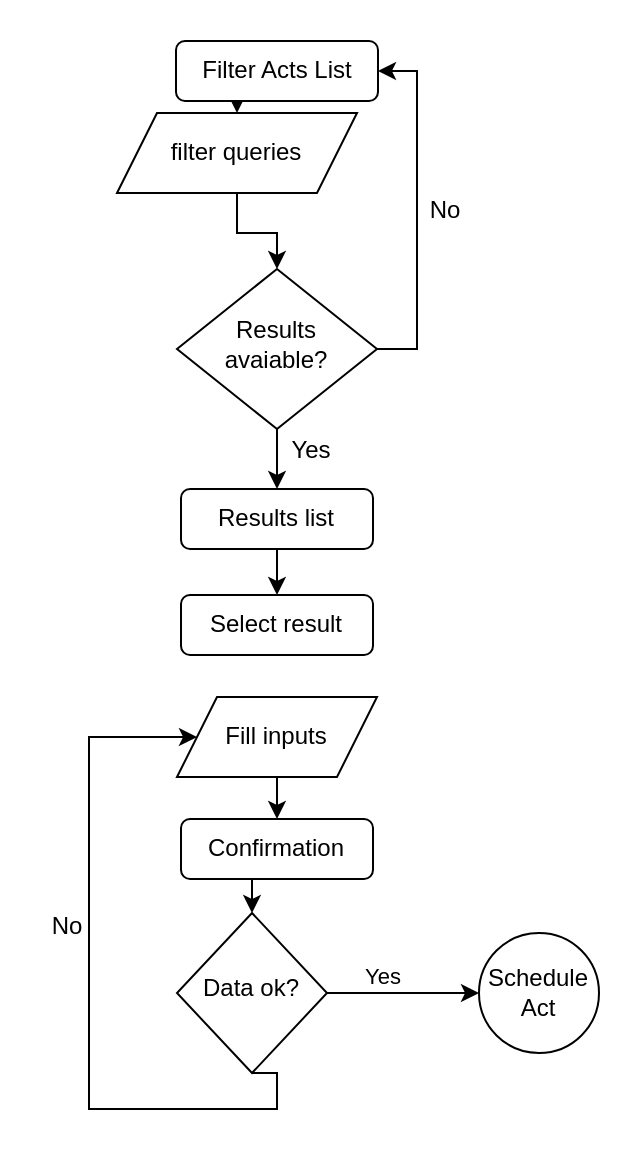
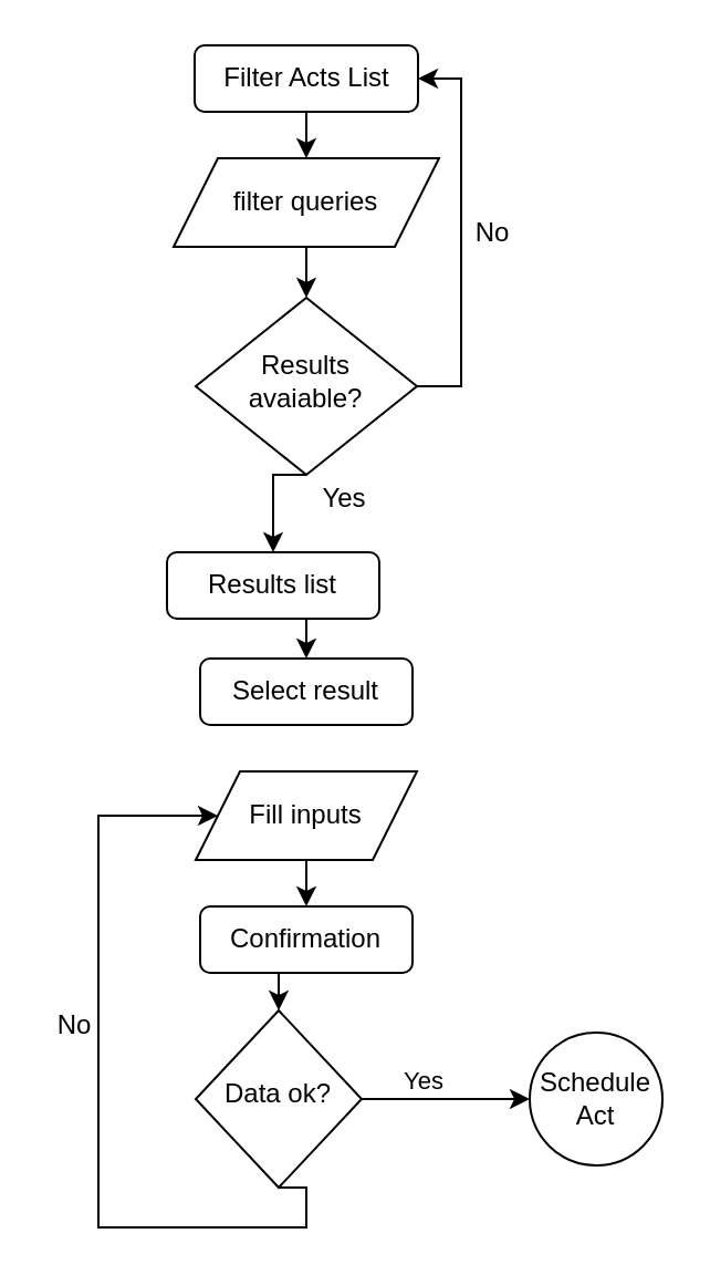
  <mxCell id="0" />
  <mxCell id="1" parent="0" />
  <mxCell id="2" style="edgeStyle=orthogonalEdgeStyle;rounded=0;orthogonalLoop=1;jettySize=auto;html=1;exitX=1;exitY=0.5;exitDx=0;exitDy=0;entryX=1;entryY=0.5;entryDx=0;entryDy=0;" parent="1" source="4" target="7" edge="1"><mxGeometry relative="1" as="geometry"><mxPoint x="247" y="228" as="targetPoint" /></mxGeometry></mxCell>
  <mxCell id="3" style="edgeStyle=orthogonalEdgeStyle;rounded=0;orthogonalLoop=1;jettySize=auto;html=1;exitX=0.5;exitY=1;exitDx=0;exitDy=0;entryX=0.5;entryY=0;entryDx=0;entryDy=0;" parent="1" source="4" target="12" edge="1"><mxGeometry relative="1" as="geometry"><mxPoint x="117" y="358" as="targetPoint" /></mxGeometry></mxCell>
  <mxCell id="4" value="Results avaiable?" style="rhombus;whiteSpace=wrap;html=1;shadow=0;fontFamily=Helvetica;fontSize=12;align=center;strokeWidth=1;spacing=6;spacingTop=-4;" parent="1" vertex="1"><mxGeometry x="88" y="134" width="100" height="80" as="geometry" /></mxCell>
  <mxCell id="5" value="" style="edgeStyle=orthogonalEdgeStyle;rounded=0;orthogonalLoop=1;jettySize=auto;html=1;exitX=0.5;exitY=1;exitDx=0;exitDy=0;" parent="1" source="8" target="4" edge="1"><mxGeometry relative="1" as="geometry" /></mxCell>
  <mxCell id="6" style="edgeStyle=orthogonalEdgeStyle;rounded=0;orthogonalLoop=1;jettySize=auto;html=1;exitX=0.5;exitY=1;exitDx=0;exitDy=0;entryX=0.5;entryY=0;entryDx=0;entryDy=0;" parent="1" source="7" target="8" edge="1"><mxGeometry relative="1" as="geometry" /></mxCell>
  <mxCell id="7" value="Filter Acts List" style="rounded=1;whiteSpace=wrap;html=1;fontSize=12;glass=0;strokeWidth=1;shadow=0;" parent="1" vertex="1"><mxGeometry x="87.5" y="20" width="101" height="30" as="geometry" /></mxCell>
- <mxCell id="8" value="filter queries" style="shape=parallelogram;perimeter=parallelogramPerimeter;whiteSpace=wrap;html=1;fixedSize=1;" parent="1" vertex="1"><mxGeometry x="58" y="56" width="120" height="40" as="geometry" /></mxCell>
+ <mxCell id="8" value="filter queries" style="shape=parallelogram;perimeter=parallelogramPerimeter;whiteSpace=wrap;html=1;fixedSize=1;" parent="1" vertex="1"><mxGeometry x="78" y="71" width="120" height="40" as="geometry" /></mxCell>
  <mxCell id="9" value="No" style="text;html=1;align=center;verticalAlign=middle;resizable=0;points=[];autosize=1;strokeColor=none;fillColor=none;" parent="1" vertex="1"><mxGeometry x="207" y="95" width="30" height="20" as="geometry" /></mxCell>
  <mxCell id="10" value="Yes" style="text;html=1;align=center;verticalAlign=middle;resizable=0;points=[];autosize=1;strokeColor=none;fillColor=none;" parent="1" vertex="1"><mxGeometry x="135" y="215" width="40" height="20" as="geometry" /></mxCell>
  <mxCell id="11" style="edgeStyle=orthogonalEdgeStyle;rounded=0;orthogonalLoop=1;jettySize=auto;html=1;exitX=0.5;exitY=1;exitDx=0;exitDy=0;entryX=0.5;entryY=0;entryDx=0;entryDy=0;" parent="1" source="12" target="13" edge="1"><mxGeometry relative="1" as="geometry"><mxPoint x="227" y="333" as="targetPoint" /></mxGeometry></mxCell>
- <mxCell id="12" value="Results list" style="rounded=1;whiteSpace=wrap;html=1;fontSize=12;glass=0;strokeWidth=1;shadow=0;" parent="1" vertex="1"><mxGeometry x="90" y="244" width="96" height="30" as="geometry" /></mxCell>
+ <mxCell id="12" value="Results list" style="rounded=1;whiteSpace=wrap;html=1;fontSize=12;glass=0;strokeWidth=1;shadow=0;" parent="1" vertex="1"><mxGeometry x="75" y="249" width="96" height="30" as="geometry" /></mxCell>
  <mxCell id="13" value="Select result" style="rounded=1;whiteSpace=wrap;html=1;fontSize=12;glass=0;strokeWidth=1;shadow=0;" parent="1" vertex="1"><mxGeometry x="90" y="297" width="96" height="30" as="geometry" /></mxCell>
  <mxCell id="14" style="edgeStyle=orthogonalEdgeStyle;rounded=0;orthogonalLoop=1;jettySize=auto;html=1;exitX=0.5;exitY=1;exitDx=0;exitDy=0;" parent="1" source="15" target="22" edge="1"><mxGeometry relative="1" as="geometry" /></mxCell>
  <mxCell id="15" value="Fill inputs" style="shape=parallelogram;perimeter=parallelogramPerimeter;whiteSpace=wrap;html=1;fixedSize=1;" parent="1" vertex="1"><mxGeometry x="88" y="348" width="100" height="40" as="geometry" /></mxCell>
  <mxCell id="16" value="Schedule Act" style="ellipse;whiteSpace=wrap;html=1;aspect=fixed;" parent="1" vertex="1"><mxGeometry x="239" y="466" width="60" height="60" as="geometry" /></mxCell>
  <mxCell id="17" style="edgeStyle=orthogonalEdgeStyle;rounded=0;orthogonalLoop=1;jettySize=auto;html=1;exitX=1;exitY=0.5;exitDx=0;exitDy=0;entryX=0;entryY=0.5;entryDx=0;entryDy=0;" parent="1" source="20" target="16" edge="1"><mxGeometry relative="1" as="geometry"><mxPoint x="636" y="403.25" as="targetPoint" /></mxGeometry></mxCell>
  <mxCell id="18" value="Yes" style="edgeLabel;html=1;align=center;verticalAlign=middle;resizable=0;points=[];" parent="17" vertex="1" connectable="0"><mxGeometry x="-0.372" y="-1" relative="1" as="geometry"><mxPoint x="3" y="-10" as="offset" /></mxGeometry></mxCell>
  <mxCell id="19" style="edgeStyle=orthogonalEdgeStyle;rounded=0;orthogonalLoop=1;jettySize=auto;html=1;entryX=0;entryY=0.5;entryDx=0;entryDy=0;exitX=0.5;exitY=1;exitDx=0;exitDy=0;" parent="1" source="20" target="15" edge="1"><mxGeometry relative="1" as="geometry"><mxPoint x="173" y="544" as="sourcePoint" /><Array as="points"><mxPoint x="138" y="554" /><mxPoint x="44" y="554" /><mxPoint x="44" y="368" /></Array></mxGeometry></mxCell>
  <mxCell id="20" value="Data ok?" style="rhombus;whiteSpace=wrap;html=1;shadow=0;fontFamily=Helvetica;fontSize=12;align=center;strokeWidth=1;spacing=6;spacingTop=-4;" parent="1" vertex="1"><mxGeometry x="88" y="456" width="75" height="80" as="geometry" /></mxCell>
  <mxCell id="21" style="edgeStyle=orthogonalEdgeStyle;rounded=0;orthogonalLoop=1;jettySize=auto;html=1;exitX=0.5;exitY=1;exitDx=0;exitDy=0;entryX=0.5;entryY=0;entryDx=0;entryDy=0;" parent="1" source="22" target="20" edge="1"><mxGeometry relative="1" as="geometry" /></mxCell>
  <mxCell id="22" value="Confirmation" style="rounded=1;whiteSpace=wrap;html=1;fontSize=12;glass=0;strokeWidth=1;shadow=0;" parent="1" vertex="1"><mxGeometry x="90" y="409" width="96" height="30" as="geometry" /></mxCell>
  <mxCell id="23" value="No" style="text;html=1;align=center;verticalAlign=middle;resizable=0;points=[];autosize=1;strokeColor=none;fillColor=none;" parent="1" vertex="1"><mxGeometry x="20" y="454" width="25" height="18" as="geometry" /></mxCell>
